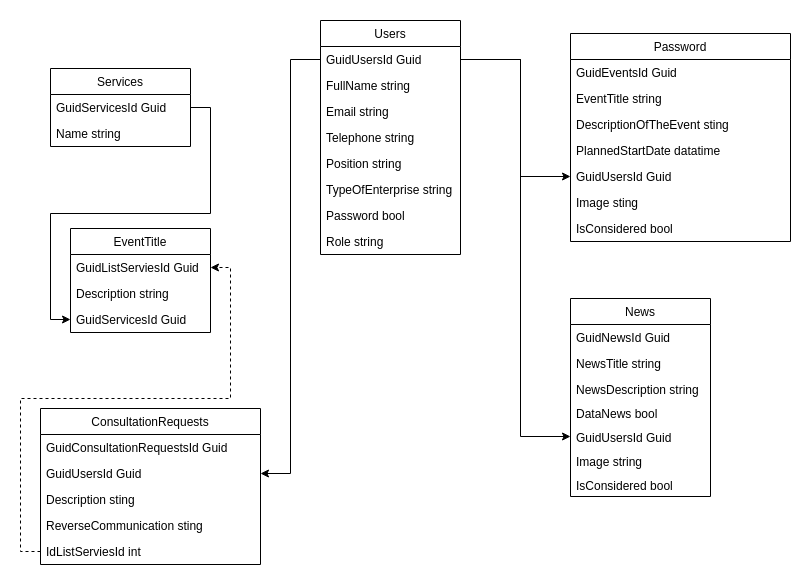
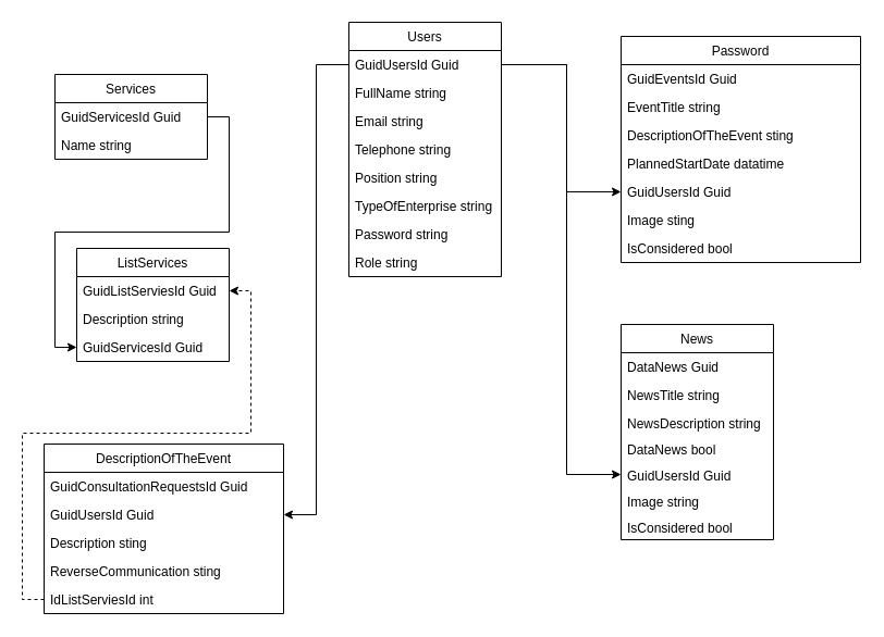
  <mxCell id="0" />
  <mxCell id="1" parent="0" />
  <mxCell id="2" value="Users" style="swimlane;fontStyle=0;childLayout=stackLayout;horizontal=1;startSize=26;fillColor=none;horizontalStack=0;resizeParent=1;resizeParentMax=0;resizeLast=0;collapsible=1;marginBottom=0;" parent="1" vertex="1"><mxGeometry x="320" y="20" width="140" height="234" as="geometry"><mxRectangle x="120" y="80" width="60" height="26" as="alternateBounds" /></mxGeometry></mxCell>
  <mxCell id="3" value="GuidUsersId Guid" style="text;strokeColor=none;fillColor=none;align=left;verticalAlign=top;spacingLeft=4;spacingRight=4;overflow=hidden;rotatable=0;points=[[0,0.5],[1,0.5]];portConstraint=eastwest;" parent="2" vertex="1"><mxGeometry y="26" width="140" height="26" as="geometry" /></mxCell>
  <mxCell id="4" value="FullName string" style="text;strokeColor=none;fillColor=none;align=left;verticalAlign=top;spacingLeft=4;spacingRight=4;overflow=hidden;rotatable=0;points=[[0,0.5],[1,0.5]];portConstraint=eastwest;" parent="2" vertex="1"><mxGeometry y="52" width="140" height="26" as="geometry" /></mxCell>
  <mxCell id="5" value="Email string" style="text;strokeColor=none;fillColor=none;align=left;verticalAlign=top;spacingLeft=4;spacingRight=4;overflow=hidden;rotatable=0;points=[[0,0.5],[1,0.5]];portConstraint=eastwest;" parent="2" vertex="1"><mxGeometry y="78" width="140" height="26" as="geometry" /></mxCell>
  <mxCell id="6" value="Telephone string" style="text;strokeColor=none;fillColor=none;align=left;verticalAlign=top;spacingLeft=4;spacingRight=4;overflow=hidden;rotatable=0;points=[[0,0.5],[1,0.5]];portConstraint=eastwest;" parent="2" vertex="1"><mxGeometry y="104" width="140" height="26" as="geometry" /></mxCell>
  <mxCell id="7" value="Position string" style="text;strokeColor=none;fillColor=none;align=left;verticalAlign=top;spacingLeft=4;spacingRight=4;overflow=hidden;rotatable=0;points=[[0,0.5],[1,0.5]];portConstraint=eastwest;" parent="2" vertex="1"><mxGeometry y="130" width="140" height="26" as="geometry" /></mxCell>
  <mxCell id="8" value="TypeOfEnterprise string" style="text;strokeColor=none;fillColor=none;align=left;verticalAlign=top;spacingLeft=4;spacingRight=4;overflow=hidden;rotatable=0;points=[[0,0.5],[1,0.5]];portConstraint=eastwest;" parent="2" vertex="1"><mxGeometry y="156" width="140" height="26" as="geometry" /></mxCell>
- <mxCell id="9" value="Password bool" style="text;strokeColor=none;fillColor=none;align=left;verticalAlign=top;spacingLeft=4;spacingRight=4;overflow=hidden;rotatable=0;points=[[0,0.5],[1,0.5]];portConstraint=eastwest;" parent="2" vertex="1"><mxGeometry y="182" width="140" height="26" as="geometry" /></mxCell>
+ <mxCell id="9" value="Password string" style="text;strokeColor=none;fillColor=none;align=left;verticalAlign=top;spacingLeft=4;spacingRight=4;overflow=hidden;rotatable=0;points=[[0,0.5],[1,0.5]];portConstraint=eastwest;" parent="2" vertex="1"><mxGeometry y="182" width="140" height="26" as="geometry" /></mxCell>
  <mxCell id="10" value="Role string" style="text;strokeColor=none;fillColor=none;align=left;verticalAlign=top;spacingLeft=4;spacingRight=4;overflow=hidden;rotatable=0;points=[[0,0.5],[1,0.5]];portConstraint=eastwest;" parent="2" vertex="1"><mxGeometry y="208" width="140" height="26" as="geometry" /></mxCell>
  <mxCell id="11" value="Services" style="swimlane;fontStyle=0;childLayout=stackLayout;horizontal=1;startSize=26;fillColor=none;horizontalStack=0;resizeParent=1;resizeParentMax=0;resizeLast=0;collapsible=1;marginBottom=0;" parent="1" vertex="1"><mxGeometry x="50" y="68" width="140" height="78" as="geometry" /></mxCell>
  <mxCell id="12" value="GuidServicesId Guid" style="text;strokeColor=none;fillColor=none;align=left;verticalAlign=top;spacingLeft=4;spacingRight=4;overflow=hidden;rotatable=0;points=[[0,0.5],[1,0.5]];portConstraint=eastwest;" parent="11" vertex="1"><mxGeometry y="26" width="140" height="26" as="geometry" /></mxCell>
  <mxCell id="13" value="Name string" style="text;strokeColor=none;fillColor=none;align=left;verticalAlign=top;spacingLeft=4;spacingRight=4;overflow=hidden;rotatable=0;points=[[0,0.5],[1,0.5]];portConstraint=eastwest;" parent="11" vertex="1"><mxGeometry y="52" width="140" height="26" as="geometry" /></mxCell>
- <mxCell id="14" value="EventTitle" style="swimlane;fontStyle=0;childLayout=stackLayout;horizontal=1;startSize=26;fillColor=none;horizontalStack=0;resizeParent=1;resizeParentMax=0;resizeLast=0;collapsible=1;marginBottom=0;" parent="1" vertex="1"><mxGeometry x="70" y="228" width="140" height="104" as="geometry" /></mxCell>
+ <mxCell id="14" value="ListServices" style="swimlane;fontStyle=0;childLayout=stackLayout;horizontal=1;startSize=26;fillColor=none;horizontalStack=0;resizeParent=1;resizeParentMax=0;resizeLast=0;collapsible=1;marginBottom=0;" parent="1" vertex="1"><mxGeometry x="70" y="228" width="140" height="104" as="geometry" /></mxCell>
  <mxCell id="15" value="GuidListServiesId Guid" style="text;strokeColor=none;fillColor=none;align=left;verticalAlign=top;spacingLeft=4;spacingRight=4;overflow=hidden;rotatable=0;points=[[0,0.5],[1,0.5]];portConstraint=eastwest;" parent="14" vertex="1"><mxGeometry y="26" width="140" height="26" as="geometry" /></mxCell>
  <mxCell id="16" value="Description string" style="text;strokeColor=none;fillColor=none;align=left;verticalAlign=top;spacingLeft=4;spacingRight=4;overflow=hidden;rotatable=0;points=[[0,0.5],[1,0.5]];portConstraint=eastwest;" parent="14" vertex="1"><mxGeometry y="52" width="140" height="26" as="geometry" /></mxCell>
  <mxCell id="17" value="GuidServicesId Guid" style="text;strokeColor=none;fillColor=none;align=left;verticalAlign=top;spacingLeft=4;spacingRight=4;overflow=hidden;rotatable=0;points=[[0,0.5],[1,0.5]];portConstraint=eastwest;" parent="14" vertex="1"><mxGeometry y="78" width="140" height="26" as="geometry" /></mxCell>
  <mxCell id="18" style="edgeStyle=orthogonalEdgeStyle;rounded=0;orthogonalLoop=1;jettySize=auto;html=1;exitX=1;exitY=0.5;exitDx=0;exitDy=0;" parent="1" source="12" target="17" edge="1"><mxGeometry relative="1" as="geometry" /></mxCell>
  <mxCell id="19" value="Password" style="swimlane;fontStyle=0;childLayout=stackLayout;horizontal=1;startSize=26;fillColor=none;horizontalStack=0;resizeParent=1;resizeParentMax=0;resizeLast=0;collapsible=1;marginBottom=0;" parent="1" vertex="1"><mxGeometry x="570" y="33" width="220" height="208" as="geometry" /></mxCell>
  <mxCell id="20" value="GuidEventsId Guid" style="text;strokeColor=none;fillColor=none;align=left;verticalAlign=top;spacingLeft=4;spacingRight=4;overflow=hidden;rotatable=0;points=[[0,0.5],[1,0.5]];portConstraint=eastwest;" parent="19" vertex="1"><mxGeometry y="26" width="220" height="26" as="geometry" /></mxCell>
  <mxCell id="21" value="EventTitle string" style="text;strokeColor=none;fillColor=none;align=left;verticalAlign=top;spacingLeft=4;spacingRight=4;overflow=hidden;rotatable=0;points=[[0,0.5],[1,0.5]];portConstraint=eastwest;" parent="19" vertex="1"><mxGeometry y="52" width="220" height="26" as="geometry" /></mxCell>
  <mxCell id="22" value="DescriptionOfTheEvent sting" style="text;strokeColor=none;fillColor=none;align=left;verticalAlign=top;spacingLeft=4;spacingRight=4;overflow=hidden;rotatable=0;points=[[0,0.5],[1,0.5]];portConstraint=eastwest;" parent="19" vertex="1"><mxGeometry y="78" width="220" height="26" as="geometry" /></mxCell>
  <mxCell id="23" value="PlannedStartDate datatime" style="text;strokeColor=none;fillColor=none;align=left;verticalAlign=top;spacingLeft=4;spacingRight=4;overflow=hidden;rotatable=0;points=[[0,0.5],[1,0.5]];portConstraint=eastwest;" parent="19" vertex="1"><mxGeometry y="104" width="220" height="26" as="geometry" /></mxCell>
  <mxCell id="24" value="GuidUsersId Guid" style="text;strokeColor=none;fillColor=none;align=left;verticalAlign=top;spacingLeft=4;spacingRight=4;overflow=hidden;rotatable=0;points=[[0,0.5],[1,0.5]];portConstraint=eastwest;" parent="19" vertex="1"><mxGeometry y="130" width="220" height="26" as="geometry" /></mxCell>
  <mxCell id="25" value="Image sting" style="text;strokeColor=none;fillColor=none;align=left;verticalAlign=top;spacingLeft=4;spacingRight=4;overflow=hidden;rotatable=0;points=[[0,0.5],[1,0.5]];portConstraint=eastwest;" parent="19" vertex="1"><mxGeometry y="156" width="220" height="26" as="geometry" /></mxCell>
  <mxCell id="26" value="IsConsidered bool" style="text;strokeColor=none;fillColor=none;align=left;verticalAlign=top;spacingLeft=4;spacingRight=4;overflow=hidden;rotatable=0;points=[[0,0.5],[1,0.5]];portConstraint=eastwest;" parent="19" vertex="1"><mxGeometry y="182" width="220" height="26" as="geometry" /></mxCell>
  <mxCell id="27" value="News" style="swimlane;fontStyle=0;childLayout=stackLayout;horizontal=1;startSize=26;fillColor=none;horizontalStack=0;resizeParent=1;resizeParentMax=0;resizeLast=0;collapsible=1;marginBottom=0;" parent="1" vertex="1"><mxGeometry x="570" y="298" width="140" height="198" as="geometry" /></mxCell>
- <mxCell id="28" value="GuidNewsId Guid" style="text;strokeColor=none;fillColor=none;align=left;verticalAlign=top;spacingLeft=4;spacingRight=4;overflow=hidden;rotatable=0;points=[[0,0.5],[1,0.5]];portConstraint=eastwest;" parent="27" vertex="1"><mxGeometry y="26" width="140" height="26" as="geometry" /></mxCell>
+ <mxCell id="28" value="DataNews Guid" style="text;strokeColor=none;fillColor=none;align=left;verticalAlign=top;spacingLeft=4;spacingRight=4;overflow=hidden;rotatable=0;points=[[0,0.5],[1,0.5]];portConstraint=eastwest;" parent="27" vertex="1"><mxGeometry y="26" width="140" height="26" as="geometry" /></mxCell>
  <mxCell id="29" value="NewsTitle string" style="text;strokeColor=none;fillColor=none;align=left;verticalAlign=top;spacingLeft=4;spacingRight=4;overflow=hidden;rotatable=0;points=[[0,0.5],[1,0.5]];portConstraint=eastwest;" parent="27" vertex="1"><mxGeometry y="52" width="140" height="26" as="geometry" /></mxCell>
  <mxCell id="30" value="NewsDescription string" style="text;strokeColor=none;fillColor=none;align=left;verticalAlign=top;spacingLeft=4;spacingRight=4;overflow=hidden;rotatable=0;points=[[0,0.5],[1,0.5]];portConstraint=eastwest;" parent="27" vertex="1"><mxGeometry y="78" width="140" height="24" as="geometry" /></mxCell>
  <mxCell id="31" value="DataNews bool" style="text;strokeColor=none;fillColor=none;align=left;verticalAlign=top;spacingLeft=4;spacingRight=4;overflow=hidden;rotatable=0;points=[[0,0.5],[1,0.5]];portConstraint=eastwest;" parent="27" vertex="1"><mxGeometry y="102" width="140" height="24" as="geometry" /></mxCell>
  <mxCell id="32" value="GuidUsersId Guid" style="text;strokeColor=none;fillColor=none;align=left;verticalAlign=top;spacingLeft=4;spacingRight=4;overflow=hidden;rotatable=0;points=[[0,0.5],[1,0.5]];portConstraint=eastwest;" parent="27" vertex="1"><mxGeometry y="126" width="140" height="24" as="geometry" /></mxCell>
  <mxCell id="33" value="Image string" style="text;strokeColor=none;fillColor=none;align=left;verticalAlign=top;spacingLeft=4;spacingRight=4;overflow=hidden;rotatable=0;points=[[0,0.5],[1,0.5]];portConstraint=eastwest;" parent="27" vertex="1"><mxGeometry y="150" width="140" height="24" as="geometry" /></mxCell>
  <mxCell id="34" value="IsConsidered bool" style="text;strokeColor=none;fillColor=none;align=left;verticalAlign=top;spacingLeft=4;spacingRight=4;overflow=hidden;rotatable=0;points=[[0,0.5],[1,0.5]];portConstraint=eastwest;" parent="27" vertex="1"><mxGeometry y="174" width="140" height="24" as="geometry" /></mxCell>
- <mxCell id="35" value="ConsultationRequests" style="swimlane;fontStyle=0;childLayout=stackLayout;horizontal=1;startSize=26;fillColor=none;horizontalStack=0;resizeParent=1;resizeParentMax=0;resizeLast=0;collapsible=1;marginBottom=0;" parent="1" vertex="1"><mxGeometry x="40" y="408" width="220" height="156" as="geometry" /></mxCell>
+ <mxCell id="35" value="DescriptionOfTheEvent" style="swimlane;fontStyle=0;childLayout=stackLayout;horizontal=1;startSize=26;fillColor=none;horizontalStack=0;resizeParent=1;resizeParentMax=0;resizeLast=0;collapsible=1;marginBottom=0;" parent="1" vertex="1"><mxGeometry x="40" y="408" width="220" height="156" as="geometry" /></mxCell>
  <mxCell id="36" value="GuidConsultationRequestsId Guid" style="text;strokeColor=none;fillColor=none;align=left;verticalAlign=top;spacingLeft=4;spacingRight=4;overflow=hidden;rotatable=0;points=[[0,0.5],[1,0.5]];portConstraint=eastwest;" parent="35" vertex="1"><mxGeometry y="26" width="220" height="26" as="geometry" /></mxCell>
  <mxCell id="37" value="GuidUsersId Guid" style="text;strokeColor=none;fillColor=none;align=left;verticalAlign=top;spacingLeft=4;spacingRight=4;overflow=hidden;rotatable=0;points=[[0,0.5],[1,0.5]];portConstraint=eastwest;" parent="35" vertex="1"><mxGeometry y="52" width="220" height="26" as="geometry" /></mxCell>
  <mxCell id="38" value="Description sting" style="text;strokeColor=none;fillColor=none;align=left;verticalAlign=top;spacingLeft=4;spacingRight=4;overflow=hidden;rotatable=0;points=[[0,0.5],[1,0.5]];portConstraint=eastwest;" parent="35" vertex="1"><mxGeometry y="78" width="220" height="26" as="geometry" /></mxCell>
  <mxCell id="39" value="ReverseCommunication sting" style="text;strokeColor=none;fillColor=none;align=left;verticalAlign=top;spacingLeft=4;spacingRight=4;overflow=hidden;rotatable=0;points=[[0,0.5],[1,0.5]];portConstraint=eastwest;" parent="35" vertex="1"><mxGeometry y="104" width="220" height="26" as="geometry" /></mxCell>
  <mxCell id="40" value="IdListServiesId int" style="text;strokeColor=none;fillColor=none;align=left;verticalAlign=top;spacingLeft=4;spacingRight=4;overflow=hidden;rotatable=0;points=[[0,0.5],[1,0.5]];portConstraint=eastwest;" parent="35" vertex="1"><mxGeometry y="130" width="220" height="26" as="geometry" /></mxCell>
  <mxCell id="41" style="edgeStyle=orthogonalEdgeStyle;rounded=0;orthogonalLoop=1;jettySize=auto;html=1;exitX=0;exitY=0.5;exitDx=0;exitDy=0;" parent="1" source="3" target="37" edge="1"><mxGeometry relative="1" as="geometry" /></mxCell>
  <mxCell id="42" style="edgeStyle=orthogonalEdgeStyle;rounded=0;orthogonalLoop=1;jettySize=auto;html=1;exitX=0;exitY=0.5;exitDx=0;exitDy=0;entryX=1;entryY=0.5;entryDx=0;entryDy=0;dashed=1;" parent="1" source="40" target="15" edge="1"><mxGeometry relative="1" as="geometry"><Array as="points"><mxPoint x="20" y="551" /><mxPoint x="20" y="398" /><mxPoint x="230" y="398" /><mxPoint x="230" y="267" /></Array></mxGeometry></mxCell>
  <mxCell id="43" style="edgeStyle=orthogonalEdgeStyle;rounded=0;orthogonalLoop=1;jettySize=auto;html=1;exitX=1;exitY=0.5;exitDx=0;exitDy=0;" parent="1" source="3" target="24" edge="1"><mxGeometry relative="1" as="geometry"><Array as="points"><mxPoint x="520" y="59" /><mxPoint x="520" y="176" /></Array></mxGeometry></mxCell>
  <mxCell id="44" style="edgeStyle=orthogonalEdgeStyle;rounded=0;orthogonalLoop=1;jettySize=auto;html=1;exitX=1;exitY=0.5;exitDx=0;exitDy=0;" parent="1" source="3" target="32" edge="1"><mxGeometry relative="1" as="geometry"><Array as="points"><mxPoint x="520" y="59" /><mxPoint x="520" y="436" /></Array></mxGeometry></mxCell>
